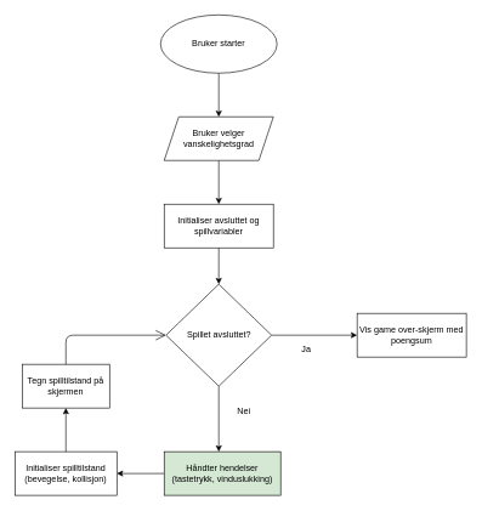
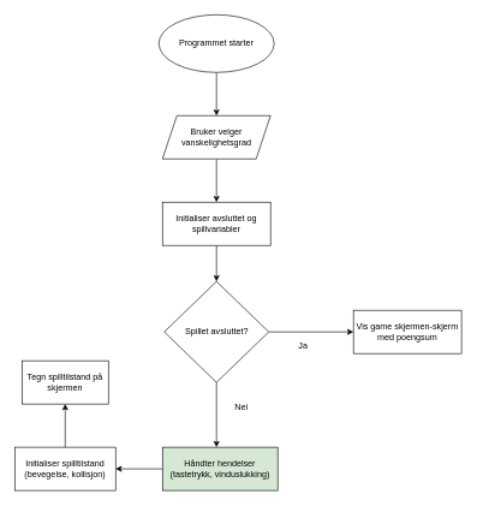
  <mxCell id="0" />
  <mxCell id="1" parent="0" />
  <mxCell id="2" style="edgeStyle=none;html=1;" parent="1" source="3" edge="1"><mxGeometry relative="1" as="geometry"><mxPoint x="300" y="160" as="targetPoint" /></mxGeometry></mxCell>
- <mxCell id="3" value="Bruker starter" style="ellipse;whiteSpace=wrap;html=1;" parent="1" vertex="1"><mxGeometry x="220" y="20" width="160" height="80" as="geometry" /></mxCell>
+ <mxCell id="3" value="Programmet starter" style="ellipse;whiteSpace=wrap;html=1;" parent="1" vertex="1"><mxGeometry x="220" y="20" width="160" height="80" as="geometry" /></mxCell>
  <mxCell id="4" style="edgeStyle=none;html=1;" parent="1" source="5" edge="1"><mxGeometry relative="1" as="geometry"><mxPoint x="300" y="280" as="targetPoint" /></mxGeometry></mxCell>
  <mxCell id="5" value="Bruker velger vanskelighetsgrad" style="shape=parallelogram;perimeter=parallelogramPerimeter;whiteSpace=wrap;html=1;fixedSize=1;" parent="1" vertex="1"><mxGeometry x="225" y="160" width="150" height="60" as="geometry" /></mxCell>
  <mxCell id="6" style="edgeStyle=none;html=1;" parent="1" source="7" edge="1"><mxGeometry relative="1" as="geometry"><mxPoint x="300" y="390" as="targetPoint" /></mxGeometry></mxCell>
  <mxCell id="7" value="Initialiser avsluttet og spillvariabler" style="rounded=0;whiteSpace=wrap;html=1;" parent="1" vertex="1"><mxGeometry x="225" y="280" width="150" height="60" as="geometry" /></mxCell>
  <mxCell id="8" style="edgeStyle=none;html=1;" parent="1" source="10" edge="1"><mxGeometry relative="1" as="geometry"><mxPoint x="490" y="460" as="targetPoint" /></mxGeometry></mxCell>
  <mxCell id="9" style="edgeStyle=none;html=1;" parent="1" source="10" edge="1"><mxGeometry relative="1" as="geometry"><mxPoint x="300" y="620" as="targetPoint" /></mxGeometry></mxCell>
  <mxCell id="10" value="Spillet avsluttet?" style="rhombus;whiteSpace=wrap;html=1;" parent="1" vertex="1"><mxGeometry x="227.5" y="390" width="145" height="140" as="geometry" /></mxCell>
  <mxCell id="11" value="Ja" style="text;html=1;align=center;verticalAlign=middle;resizable=0;points=[];autosize=1;strokeColor=none;fillColor=none;" parent="1" vertex="1"><mxGeometry x="400" y="465" width="40" height="30" as="geometry" /></mxCell>
- <mxCell id="12" value="Vis game over-skjerm med poengsum" style="rounded=0;whiteSpace=wrap;html=1;" parent="1" vertex="1"><mxGeometry x="490" y="430" width="150" height="60" as="geometry" /></mxCell>
+ <mxCell id="12" value="Vis game skjermen-skjerm med poengsum" style="rounded=0;whiteSpace=wrap;html=1;" parent="1" vertex="1"><mxGeometry x="490" y="430" width="150" height="60" as="geometry" /></mxCell>
  <mxCell id="13" value="Nei" style="text;html=1;align=center;verticalAlign=middle;resizable=0;points=[];autosize=1;strokeColor=none;fillColor=none;" parent="1" vertex="1"><mxGeometry x="314" y="550" width="40" height="30" as="geometry" /></mxCell>
  <mxCell id="14" style="edgeStyle=none;html=1;" parent="1" source="15" edge="1"><mxGeometry relative="1" as="geometry"><mxPoint x="160" y="650" as="targetPoint" /></mxGeometry></mxCell>
  <mxCell id="15" value="Håndter hendelser (tastetrykk, vinduslukking)" style="rounded=0;whiteSpace=wrap;html=1;fillColor=#d5e8d4;" parent="1" vertex="1"><mxGeometry x="225" y="620" width="160" height="60" as="geometry" /></mxCell>
  <mxCell id="16" style="edgeStyle=none;html=1;" parent="1" source="17" edge="1"><mxGeometry relative="1" as="geometry"><mxPoint x="90" y="560" as="targetPoint" /></mxGeometry></mxCell>
  <mxCell id="17" value="Initialiser spilltilstand (bevegelse, kollisjon)" style="rounded=0;whiteSpace=wrap;html=1;" parent="1" vertex="1"><mxGeometry x="20" y="620" width="140" height="60" as="geometry" /></mxCell>
  <mxCell id="18" value="Tegn spilltilstand på skjermen" style="rounded=0;whiteSpace=wrap;html=1;" parent="1" vertex="1"><mxGeometry x="30" y="500" width="120" height="60" as="geometry" /></mxCell>
- <mxCell id="19" value="" style="endArrow=open;endFill=1;endSize=12;html=1;exitX=0.5;exitY=0;exitDx=0;exitDy=0;entryX=0;entryY=0.5;entryDx=0;entryDy=0;" parent="1" source="18" target="10" edge="1"><mxGeometry width="160" relative="1" as="geometry"><mxPoint x="260" y="380" as="sourcePoint" /><mxPoint x="420" y="380" as="targetPoint" /><Array as="points"><mxPoint x="90" y="460" /></Array></mxGeometry></mxCell>
